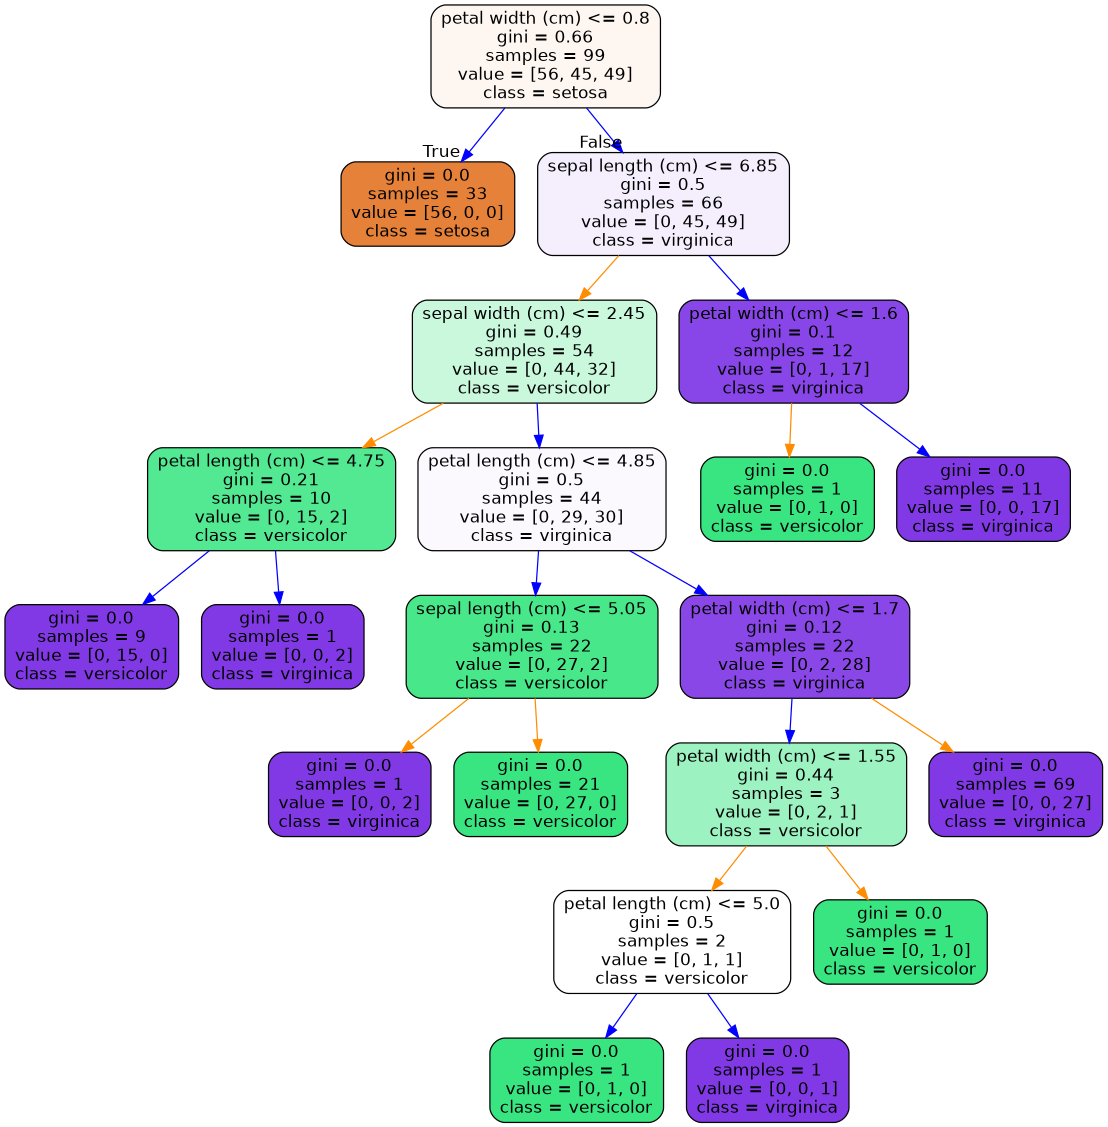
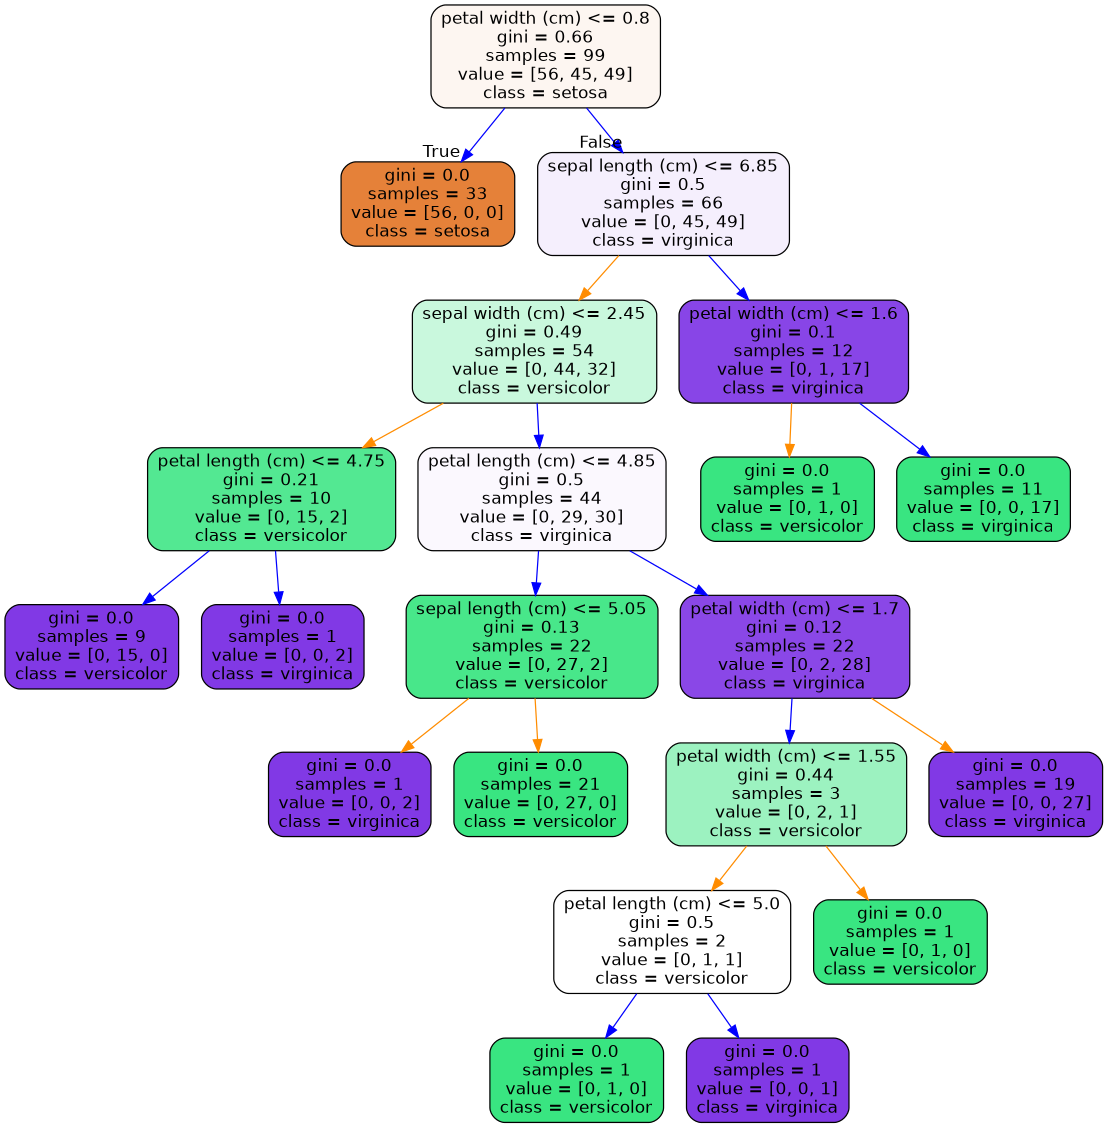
  digraph {
    node [color=black fillcolor="#8139e5" fontname=helvetica shape=box style="filled, rounded"]
    edge [color=blue fontname=helvetica]
    n1 [fillcolor="#fdf6f1" label="petal width (cm) <= 0.8\ngini = 0.66\nsamples = 99\nvalue = [56, 45, 49]\nclass = setosa"]
    n2 [fillcolor="#e58139" label="gini = 0.0\nsamples = 33\nvalue = [56, 0, 0]\nclass = setosa"]
    n3 [fillcolor="#f5effd" label="sepal length (cm) <= 6.85\ngini = 0.5\nsamples = 66\nvalue = [0, 45, 49]\nclass = virginica"]
    n4 [fillcolor="#c9f8dd" label="sepal width (cm) <= 2.45\ngini = 0.49\nsamples = 54\nvalue = [0, 44, 32]\nclass = versicolor"]
    n5 [fillcolor="#8845e7" label="petal width (cm) <= 1.6\ngini = 0.1\nsamples = 12\nvalue = [0, 1, 17]\nclass = virginica"]
    n6 [fillcolor="#53e892" label="petal length (cm) <= 4.75\ngini = 0.21\nsamples = 10\nvalue = [0, 15, 2]\nclass = versicolor"]
    n7 [fillcolor="#fbf8fe" label="petal length (cm) <= 4.85\ngini = 0.5\nsamples = 44\nvalue = [0, 29, 30]\nclass = virginica"]
    n8 [fillcolor="#39e581" label="gini = 0.0\nsamples = 1\nvalue = [0, 1, 0]\nclass = versicolor"]
-   n9 [label="gini = 0.0\nsamples = 11\nvalue = [0, 0, 17]\nclass = virginica"]
+   n9 [fillcolor="#39e581" label="gini = 0.0\nsamples = 11\nvalue = [0, 0, 17]\nclass = virginica"]
    n10 [label="gini = 0.0\nsamples = 9\nvalue = [0, 15, 0]\nclass = versicolor"]
    n11 [label="gini = 0.0\nsamples = 1\nvalue = [0, 0, 2]\nclass = virginica"]
    n12 [fillcolor="#48e78a" label="sepal length (cm) <= 5.05\ngini = 0.13\nsamples = 22\nvalue = [0, 27, 2]\nclass = versicolor"]
    n13 [fillcolor="#8a47e7" label="petal width (cm) <= 1.7\ngini = 0.12\nsamples = 22\nvalue = [0, 2, 28]\nclass = virginica"]
    n14 [label="gini = 0.0\nsamples = 1\nvalue = [0, 0, 2]\nclass = virginica"]
    n15 [fillcolor="#39e581" label="gini = 0.0\nsamples = 21\nvalue = [0, 27, 0]\nclass = versicolor"]
    n16 [fillcolor="#9cf2c0" label="petal width (cm) <= 1.55\ngini = 0.44\nsamples = 3\nvalue = [0, 2, 1]\nclass = versicolor"]
-   n17 [label="gini = 0.0\nsamples = 69\nvalue = [0, 0, 27]\nclass = virginica"]
+   n17 [label="gini = 0.0\nsamples = 19\nvalue = [0, 0, 27]\nclass = virginica"]
    n18 [fillcolor="#ffffff" label="petal length (cm) <= 5.0\ngini = 0.5\nsamples = 2\nvalue = [0, 1, 1]\nclass = versicolor"]
    n19 [fillcolor="#39e581" label="gini = 0.0\nsamples = 1\nvalue = [0, 1, 0]\nclass = versicolor"]
    n20 [fillcolor="#39e581" label="gini = 0.0\nsamples = 1\nvalue = [0, 1, 0]\nclass = versicolor"]
    n21 [label="gini = 0.0\nsamples = 1\nvalue = [0, 0, 1]\nclass = virginica"]
    n1 -> n2 [headlabel=True labelangle=45 labeldistance=2.5]
    n1 -> n3 [headlabel=False labelangle=-45 labeldistance=2.5]
    n3 -> n4 [color=darkorange]
    n3 -> n5
    n4 -> n6 [color=darkorange]
    n4 -> n7
    n5 -> n8 [color=darkorange]
    n5 -> n9
    n6 -> n10
    n6 -> n11
    n7 -> n12
    n7 -> n13
    n12 -> n14 [color=darkorange]
    n12 -> n15 [color=darkorange]
    n13 -> n16
    n13 -> n17 [color=darkorange]
    n16 -> n18 [color=darkorange]
    n16 -> n19 [color=darkorange]
    n18 -> n20
    n18 -> n21
  }
